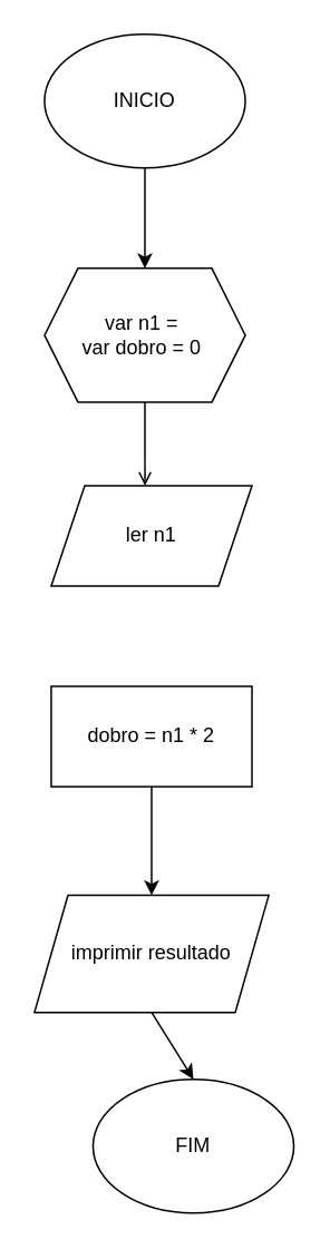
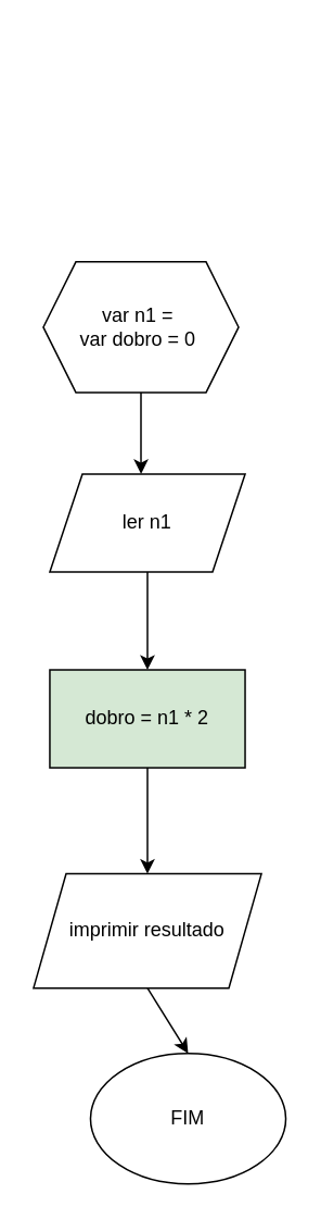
  <mxCell id="0" />
  <mxCell id="1" parent="0" />
- <mxCell id="2" value="INICIO" style="ellipse;whiteSpace=wrap;html=1;" vertex="1" parent="1"><mxGeometry x="26" y="20" width="120" height="80" as="geometry" /></mxCell>
  <mxCell id="3" value="FIM" style="ellipse;whiteSpace=wrap;html=1;" vertex="1" parent="1"><mxGeometry x="55" y="645" width="120" height="80" as="geometry" /></mxCell>
  <mxCell id="4" value="ler n1" style="shape=parallelogram;perimeter=parallelogramPerimeter;whiteSpace=wrap;html=1;fixedSize=1;" vertex="1" parent="1"><mxGeometry x="30" y="290" width="120" height="60" as="geometry" /></mxCell>
- <mxCell id="5" value="dobro = n1 * 2" style="rounded=0;whiteSpace=wrap;html=1;" vertex="1" parent="1"><mxGeometry x="30" y="410" width="120" height="60" as="geometry" /></mxCell>
+ <mxCell id="5" value="dobro = n1 * 2" style="rounded=0;whiteSpace=wrap;html=1;fillColor=#d5e8d4;" vertex="1" parent="1"><mxGeometry x="30" y="410" width="120" height="60" as="geometry" /></mxCell>
  <mxCell id="6" value="imprimir resultado" style="shape=parallelogram;perimeter=parallelogramPerimeter;whiteSpace=wrap;html=1;fixedSize=1;" vertex="1" parent="1"><mxGeometry x="20" y="535" width="140" height="70" as="geometry" /></mxCell>
- <mxCell id="7" value="" style="endArrow=classic;html=1;rounded=0;exitX=0.5;exitY=1;exitDx=0;exitDy=0;entryX=0.5;entryY=0;entryDx=0;entryDy=0;" edge="1" parent="1" source="2" target="11"><mxGeometry width="50" height="50" relative="1" as="geometry"><mxPoint x="56" y="340" as="sourcePoint" /><mxPoint x="166" y="180" as="targetPoint" /></mxGeometry></mxCell>
+ <mxCell id="8" value="" style="endArrow=classic;html=1;rounded=0;exitX=0.5;exitY=1;exitDx=0;exitDy=0;entryX=0.5;entryY=0;entryDx=0;entryDy=0;" edge="1" parent="1" source="4" target="5"><mxGeometry width="50" height="50" relative="1" as="geometry"><mxPoint x="60" y="460" as="sourcePoint" /><mxPoint x="110" y="410" as="targetPoint" /></mxGeometry></mxCell>
  <mxCell id="9" value="" style="endArrow=classic;html=1;rounded=0;exitX=0.5;exitY=1;exitDx=0;exitDy=0;entryX=0.5;entryY=0;entryDx=0;entryDy=0;" edge="1" parent="1" source="5" target="6"><mxGeometry width="50" height="50" relative="1" as="geometry"><mxPoint x="60" y="460" as="sourcePoint" /><mxPoint x="110" y="410" as="targetPoint" /></mxGeometry></mxCell>
  <mxCell id="10" value="" style="endArrow=classic;html=1;rounded=0;exitX=0.5;exitY=1;exitDx=0;exitDy=0;entryX=0.5;entryY=0;entryDx=0;entryDy=0;" edge="1" parent="1" source="6" target="3"><mxGeometry width="50" height="50" relative="1" as="geometry"><mxPoint x="60" y="460" as="sourcePoint" /><mxPoint x="110" y="410" as="targetPoint" /></mxGeometry></mxCell>
  <mxCell id="11" value="var n1 =&amp;nbsp;&lt;div&gt;var dobro = 0&amp;nbsp;&lt;/div&gt;" style="shape=hexagon;perimeter=hexagonPerimeter2;whiteSpace=wrap;html=1;fixedSize=1;" vertex="1" parent="1"><mxGeometry x="26" y="160" width="120" height="80" as="geometry" /></mxCell>
- <mxCell id="12" value="" style="endArrow=open;html=1;rounded=0;exitX=0.5;exitY=1;exitDx=0;exitDy=0;entryX=0.467;entryY=0;entryDx=0;entryDy=0;entryPerimeter=0;" edge="1" parent="1" source="11" target="4"><mxGeometry width="50" height="50" relative="1" as="geometry"><mxPoint x="56" y="440" as="sourcePoint" /><mxPoint x="106" y="390" as="targetPoint" /></mxGeometry></mxCell>
+ <mxCell id="12" value="" style="endArrow=classic;html=1;rounded=0;exitX=0.5;exitY=1;exitDx=0;exitDy=0;entryX=0.467;entryY=0;entryDx=0;entryDy=0;entryPerimeter=0;" edge="1" parent="1" source="11" target="4"><mxGeometry width="50" height="50" relative="1" as="geometry"><mxPoint x="56" y="440" as="sourcePoint" /><mxPoint x="106" y="390" as="targetPoint" /></mxGeometry></mxCell>
